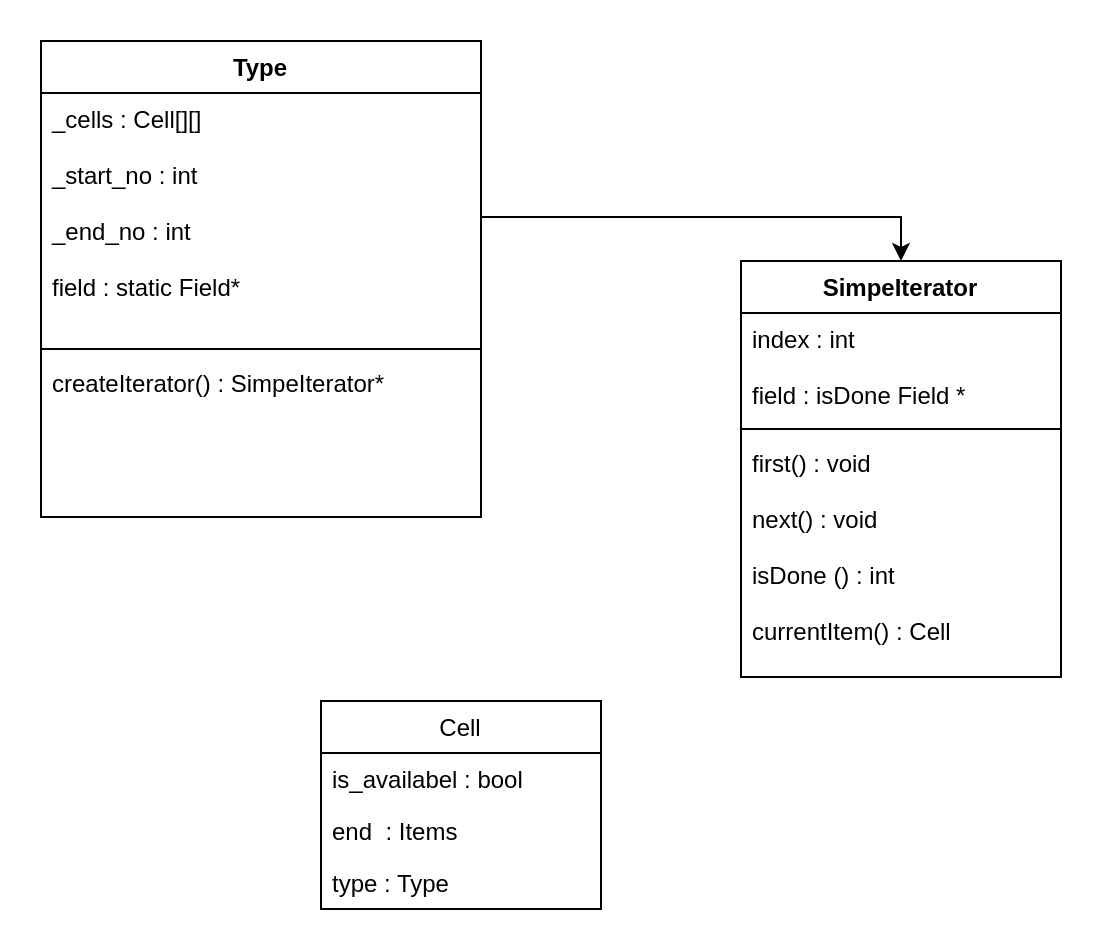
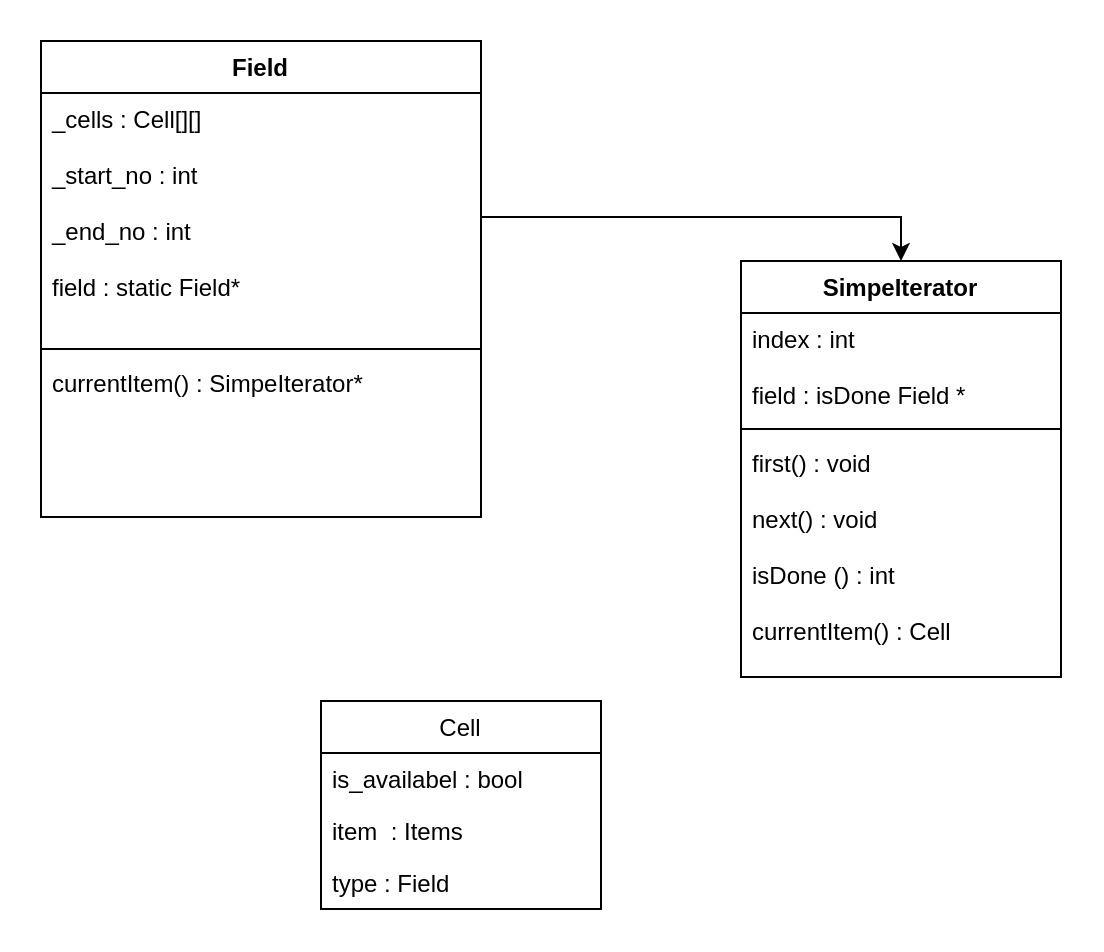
  <mxCell id="0" />
  <mxCell id="1" parent="0" />
- <mxCell id="2" value="Type" style="swimlane;fontStyle=1;align=center;verticalAlign=top;childLayout=stackLayout;horizontal=1;startSize=26;horizontalStack=0;resizeParent=1;resizeParentMax=0;resizeLast=0;collapsible=1;marginBottom=0;" vertex="1" parent="1"><mxGeometry x="20" y="20" width="220" height="238" as="geometry" /></mxCell>
+ <mxCell id="2" value="Field" style="swimlane;fontStyle=1;align=center;verticalAlign=top;childLayout=stackLayout;horizontal=1;startSize=26;horizontalStack=0;resizeParent=1;resizeParentMax=0;resizeLast=0;collapsible=1;marginBottom=0;" vertex="1" parent="1"><mxGeometry x="20" y="20" width="220" height="238" as="geometry" /></mxCell>
  <mxCell id="3" value="_cells : Cell[][]&#10;&#10;_start_no : int&#10;&#10;_end_no : int&#10;&#10;field : static Field*" style="text;strokeColor=none;fillColor=none;align=left;verticalAlign=top;spacingLeft=4;spacingRight=4;overflow=hidden;rotatable=0;points=[[0,0.5],[1,0.5]];portConstraint=eastwest;" vertex="1" parent="2"><mxGeometry y="26" width="220" height="124" as="geometry" /></mxCell>
  <mxCell id="4" value="" style="line;strokeWidth=1;fillColor=none;align=left;verticalAlign=middle;spacingTop=-1;spacingLeft=3;spacingRight=3;rotatable=0;labelPosition=right;points=[];portConstraint=eastwest;" vertex="1" parent="2"><mxGeometry y="150" width="220" height="8" as="geometry" /></mxCell>
- <mxCell id="5" value="createIterator() : SimpeIterator*&#10;" style="text;strokeColor=none;fillColor=none;align=left;verticalAlign=top;spacingLeft=4;spacingRight=4;overflow=hidden;rotatable=0;points=[[0,0.5],[1,0.5]];portConstraint=eastwest;" vertex="1" parent="2"><mxGeometry y="158" width="220" height="80" as="geometry" /></mxCell>
+ <mxCell id="5" value="currentItem() : SimpeIterator*&#10;" style="text;strokeColor=none;fillColor=none;align=left;verticalAlign=top;spacingLeft=4;spacingRight=4;overflow=hidden;rotatable=0;points=[[0,0.5],[1,0.5]];portConstraint=eastwest;" vertex="1" parent="2"><mxGeometry y="158" width="220" height="80" as="geometry" /></mxCell>
  <mxCell id="6" value="SimpeIterator" style="swimlane;fontStyle=1;align=center;verticalAlign=top;childLayout=stackLayout;horizontal=1;startSize=26;horizontalStack=0;resizeParent=1;resizeParentMax=0;resizeLast=0;collapsible=1;marginBottom=0;" vertex="1" parent="1"><mxGeometry x="370" y="130" width="160" height="208" as="geometry" /></mxCell>
  <mxCell id="7" value="index : int&#10;&#10;field : isDone Field *" style="text;strokeColor=none;fillColor=none;align=left;verticalAlign=top;spacingLeft=4;spacingRight=4;overflow=hidden;rotatable=0;points=[[0,0.5],[1,0.5]];portConstraint=eastwest;" vertex="1" parent="6"><mxGeometry y="26" width="160" height="54" as="geometry" /></mxCell>
  <mxCell id="8" value="" style="line;strokeWidth=1;fillColor=none;align=left;verticalAlign=middle;spacingTop=-1;spacingLeft=3;spacingRight=3;rotatable=0;labelPosition=right;points=[];portConstraint=eastwest;" vertex="1" parent="6"><mxGeometry y="80" width="160" height="8" as="geometry" /></mxCell>
  <mxCell id="9" value="first() : void&#10;&#10;next() : void&#10;&#10;isDone () : int&#10;&#10;currentItem() : Cell" style="text;strokeColor=none;fillColor=none;align=left;verticalAlign=top;spacingLeft=4;spacingRight=4;overflow=hidden;rotatable=0;points=[[0,0.5],[1,0.5]];portConstraint=eastwest;" vertex="1" parent="6"><mxGeometry y="88" width="160" height="120" as="geometry" /></mxCell>
  <mxCell id="10" style="edgeStyle=orthogonalEdgeStyle;rounded=0;orthogonalLoop=1;jettySize=auto;html=1;entryX=0.5;entryY=0;entryDx=0;entryDy=0;" edge="1" parent="1" source="3" target="6"><mxGeometry relative="1" as="geometry" /></mxCell>
  <mxCell id="11" value="Cell" style="swimlane;fontStyle=0;childLayout=stackLayout;horizontal=1;startSize=26;fillColor=none;horizontalStack=0;resizeParent=1;resizeParentMax=0;resizeLast=0;collapsible=1;marginBottom=0;" vertex="1" parent="1"><mxGeometry x="160" y="350" width="140" height="104" as="geometry" /></mxCell>
  <mxCell id="12" value="is_availabel : bool" style="text;strokeColor=none;fillColor=none;align=left;verticalAlign=top;spacingLeft=4;spacingRight=4;overflow=hidden;rotatable=0;points=[[0,0.5],[1,0.5]];portConstraint=eastwest;" vertex="1" parent="11"><mxGeometry y="26" width="140" height="26" as="geometry" /></mxCell>
- <mxCell id="13" value="end  : Items" style="text;strokeColor=none;fillColor=none;align=left;verticalAlign=top;spacingLeft=4;spacingRight=4;overflow=hidden;rotatable=0;points=[[0,0.5],[1,0.5]];portConstraint=eastwest;" vertex="1" parent="11"><mxGeometry y="52" width="140" height="26" as="geometry" /></mxCell>
- <mxCell id="14" value="type : Type" style="text;strokeColor=none;fillColor=none;align=left;verticalAlign=top;spacingLeft=4;spacingRight=4;overflow=hidden;rotatable=0;points=[[0,0.5],[1,0.5]];portConstraint=eastwest;" vertex="1" parent="11"><mxGeometry y="78" width="140" height="26" as="geometry" /></mxCell>
+ <mxCell id="13" value="item  : Items" style="text;strokeColor=none;fillColor=none;align=left;verticalAlign=top;spacingLeft=4;spacingRight=4;overflow=hidden;rotatable=0;points=[[0,0.5],[1,0.5]];portConstraint=eastwest;" vertex="1" parent="11"><mxGeometry y="52" width="140" height="26" as="geometry" /></mxCell>
+ <mxCell id="14" value="type : Field" style="text;strokeColor=none;fillColor=none;align=left;verticalAlign=top;spacingLeft=4;spacingRight=4;overflow=hidden;rotatable=0;points=[[0,0.5],[1,0.5]];portConstraint=eastwest;" vertex="1" parent="11"><mxGeometry y="78" width="140" height="26" as="geometry" /></mxCell>
